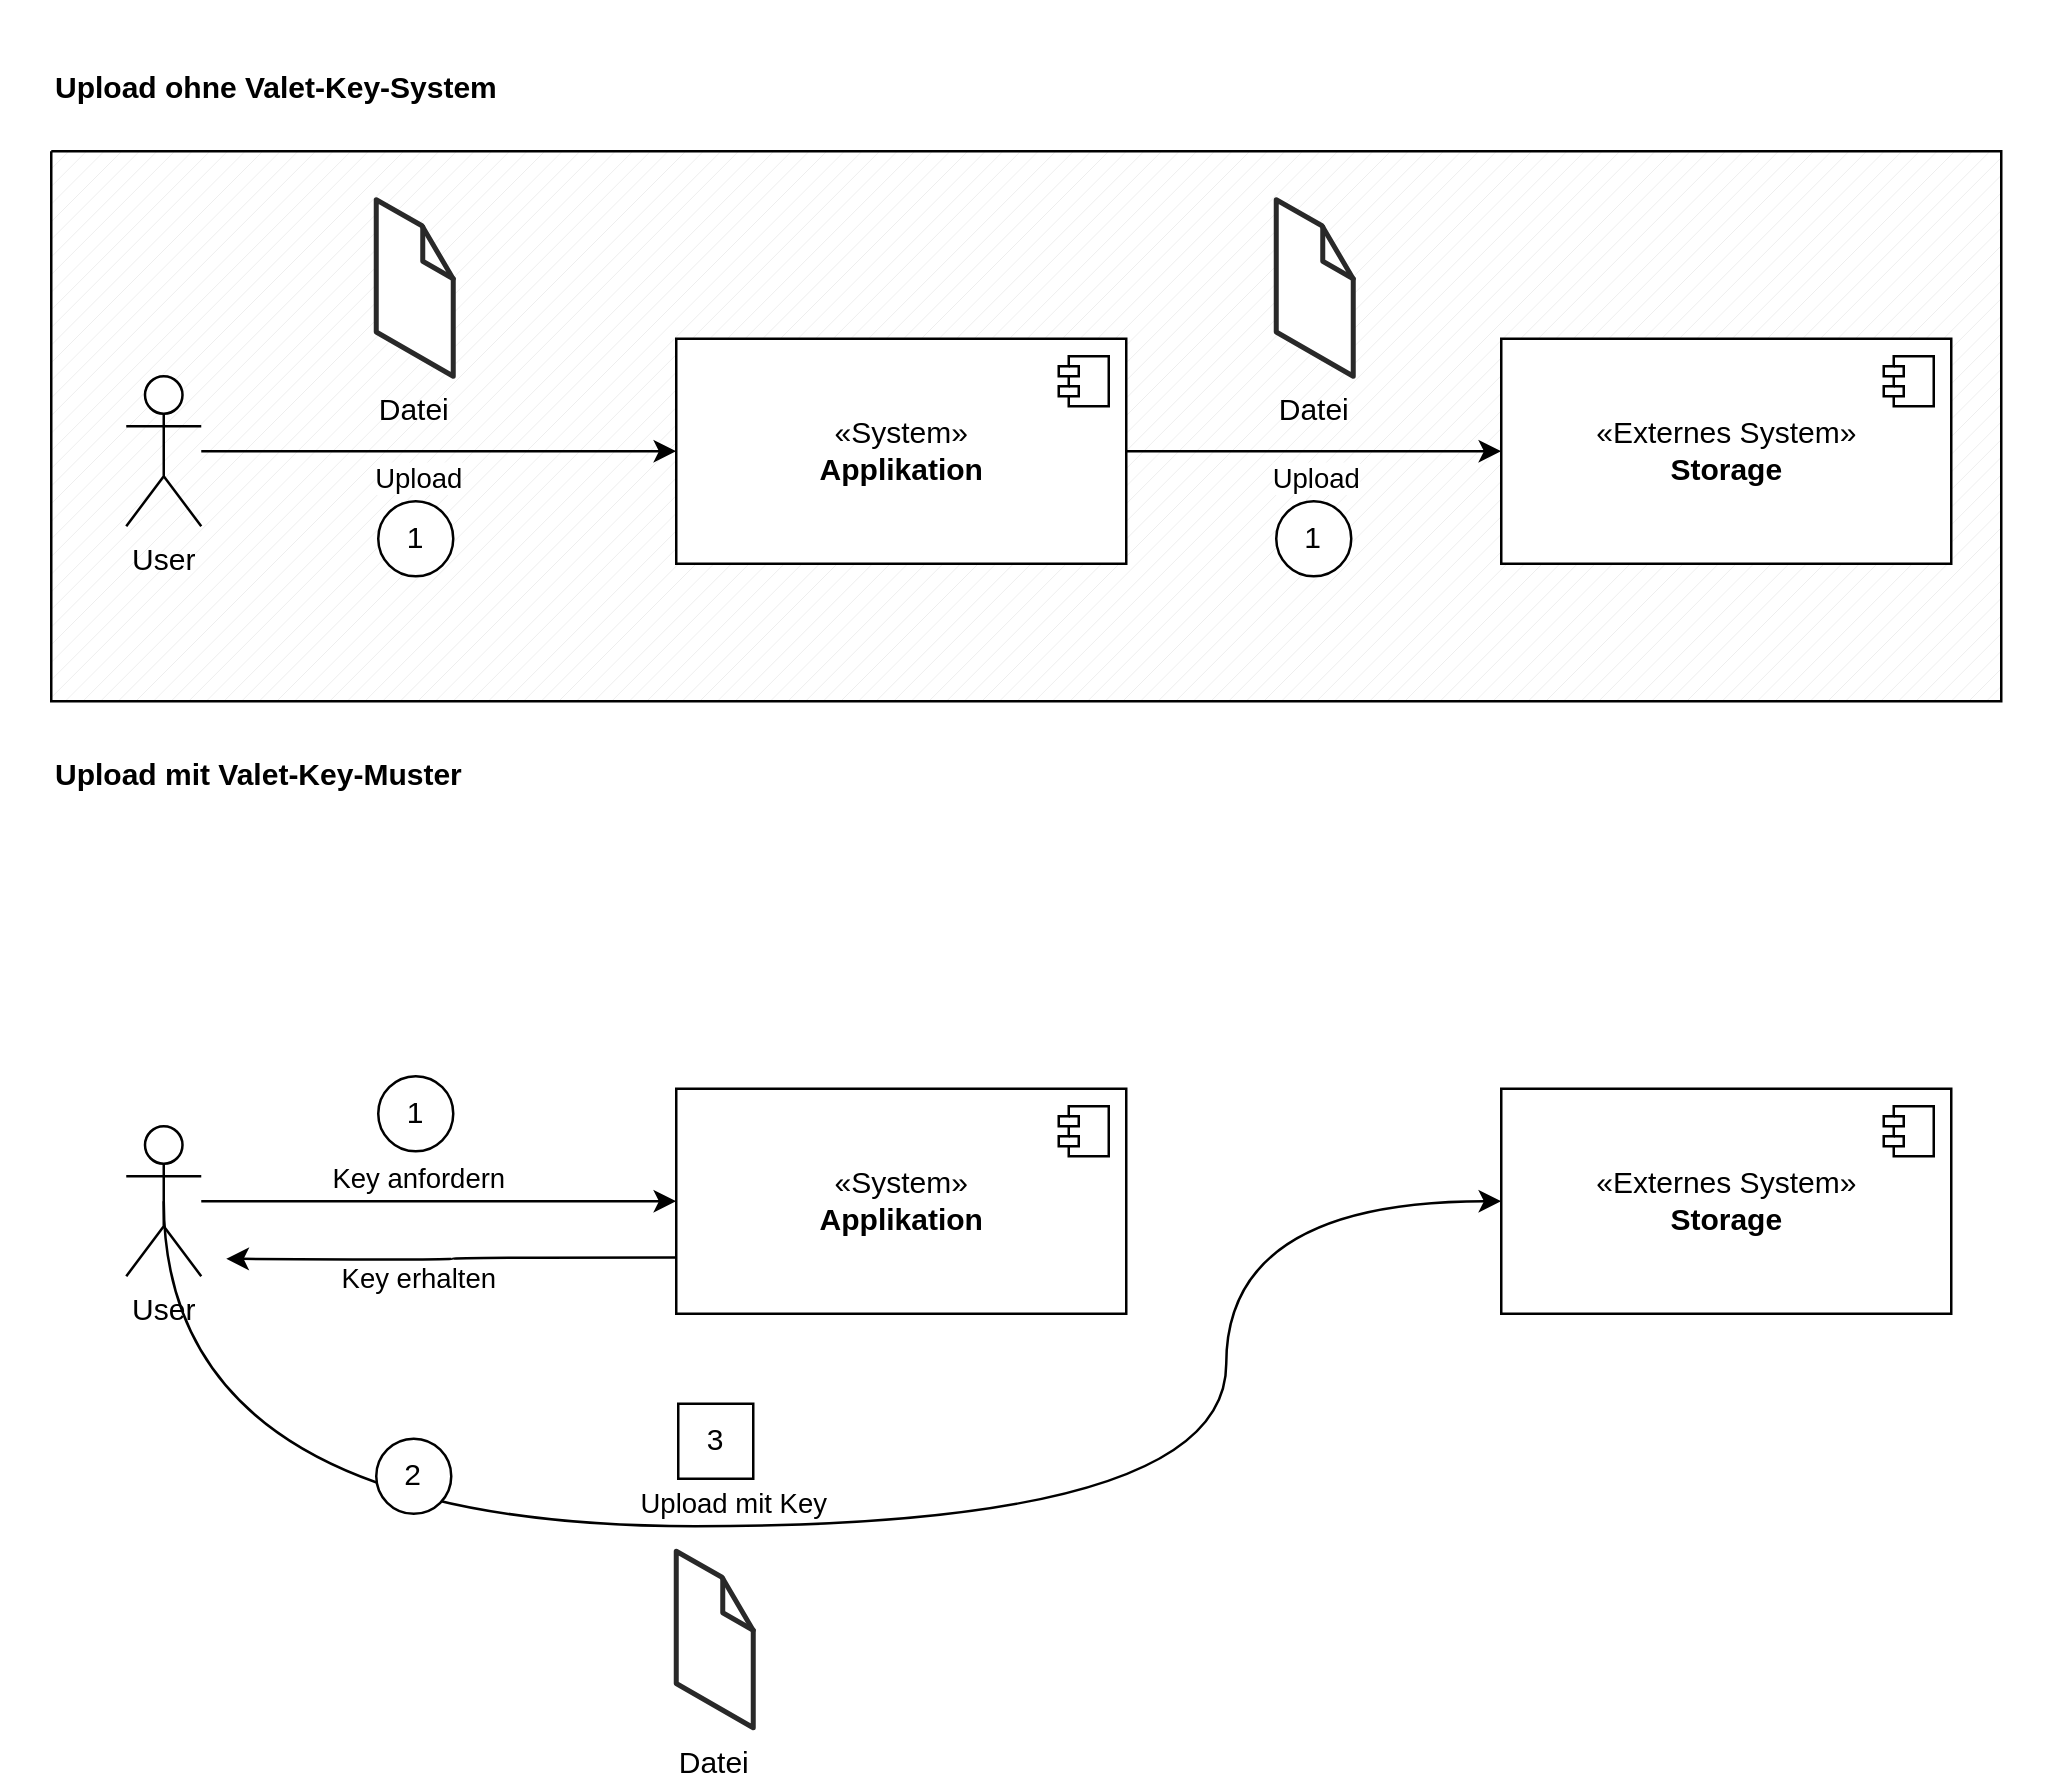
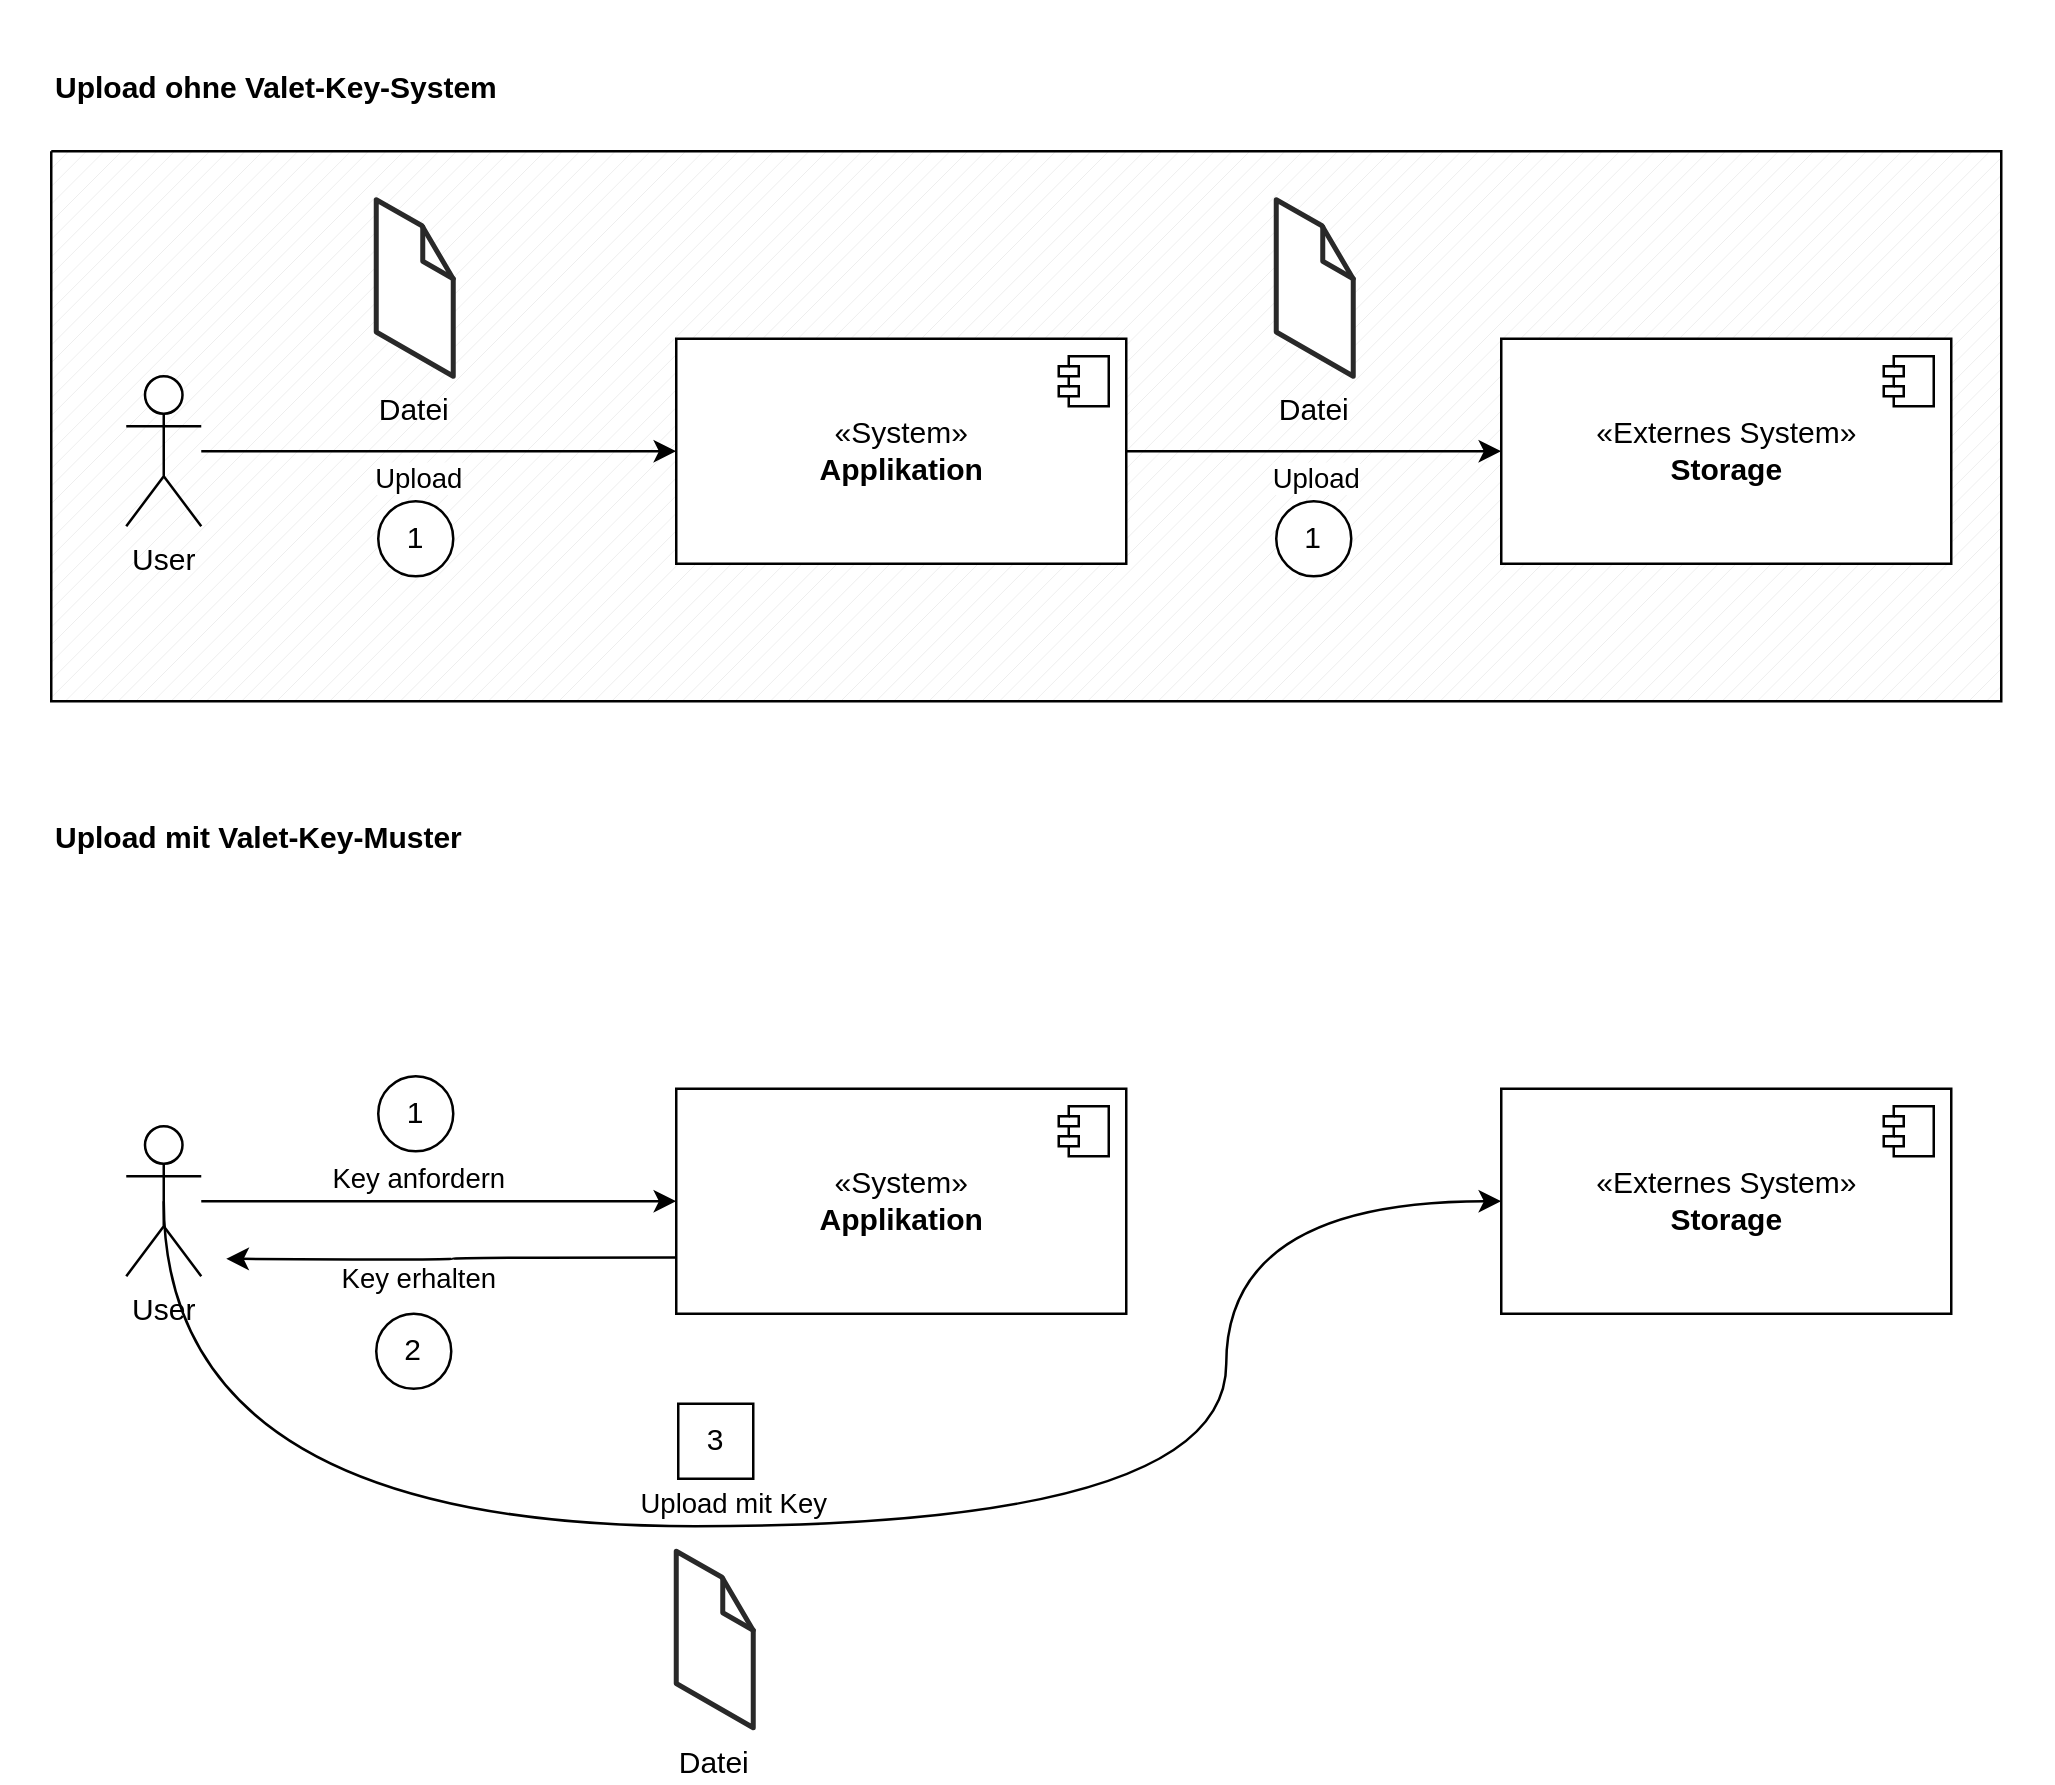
  <mxCell id="0" />
  <mxCell id="1" parent="0" />
  <mxCell id="2" value="" style="verticalLabelPosition=bottom;verticalAlign=top;html=1;shape=mxgraph.basic.patternFillRect;fillStyle=diag;step=5;fillStrokeWidth=0.2;fillStrokeColor=#dddddd;" vertex="1" parent="1"><mxGeometry x="20" y="60" width="780" height="220" as="geometry" /></mxCell>
  <mxCell id="3" style="edgeStyle=orthogonalEdgeStyle;rounded=0;orthogonalLoop=1;jettySize=auto;html=1;entryX=0;entryY=0.5;entryDx=0;entryDy=0;" edge="1" parent="1" source="5" target="8"><mxGeometry relative="1" as="geometry" /></mxCell>
  <mxCell id="4" value="Upload" style="edgeLabel;html=1;align=center;verticalAlign=middle;resizable=0;points=[];" vertex="1" connectable="0" parent="3"><mxGeometry x="-0.202" y="-1" relative="1" as="geometry"><mxPoint x="10" y="9" as="offset" /></mxGeometry></mxCell>
  <mxCell id="5" value="User" style="shape=umlActor;verticalLabelPosition=bottom;verticalAlign=top;html=1;outlineConnect=0;" vertex="1" parent="1"><mxGeometry x="50" y="150" width="30" height="60" as="geometry" /></mxCell>
  <mxCell id="6" value="" style="edgeStyle=orthogonalEdgeStyle;rounded=0;orthogonalLoop=1;jettySize=auto;html=1;endArrow=classic;endFill=1;" edge="1" parent="1" source="8" target="11"><mxGeometry relative="1" as="geometry" /></mxCell>
  <mxCell id="7" value="Upload" style="edgeLabel;html=1;align=center;verticalAlign=middle;resizable=0;points=[];" vertex="1" connectable="0" parent="6"><mxGeometry x="-0.36" y="-4" relative="1" as="geometry"><mxPoint x="27" y="6" as="offset" /></mxGeometry></mxCell>
  <mxCell id="8" value="«System»&lt;br&gt;&lt;b&gt;Applikation&lt;/b&gt;" style="html=1;dropTarget=0;" vertex="1" parent="1"><mxGeometry x="270" y="135" width="180" height="90" as="geometry" /></mxCell>
  <mxCell id="9" value="" style="shape=module;jettyWidth=8;jettyHeight=4;" vertex="1" parent="8"><mxGeometry x="1" width="20" height="20" relative="1" as="geometry"><mxPoint x="-27" y="7" as="offset" /></mxGeometry></mxCell>
  <mxCell id="10" value="Datei" style="verticalLabelPosition=bottom;html=1;verticalAlign=top;strokeWidth=1;align=center;outlineConnect=0;dashed=0;outlineConnect=0;shape=mxgraph.aws3d.file;aspect=fixed;strokeColor=#292929;" vertex="1" parent="1"><mxGeometry x="150" y="79.4" width="30.8" height="70.6" as="geometry" /></mxCell>
  <mxCell id="11" value="«Externes System»&lt;br&gt;&lt;b&gt;Storage&lt;/b&gt;" style="html=1;dropTarget=0;" vertex="1" parent="1"><mxGeometry x="600" y="135" width="180" height="90" as="geometry" /></mxCell>
  <mxCell id="12" value="" style="shape=module;jettyWidth=8;jettyHeight=4;" vertex="1" parent="11"><mxGeometry x="1" width="20" height="20" relative="1" as="geometry"><mxPoint x="-27" y="7" as="offset" /></mxGeometry></mxCell>
  <mxCell id="13" value="Datei" style="verticalLabelPosition=bottom;html=1;verticalAlign=top;strokeWidth=1;align=center;outlineConnect=0;dashed=0;outlineConnect=0;shape=mxgraph.aws3d.file;aspect=fixed;strokeColor=#292929;" vertex="1" parent="1"><mxGeometry x="510" y="79.4" width="30.8" height="70.6" as="geometry" /></mxCell>
  <mxCell id="14" value="Upload ohne Valet-Key-System" style="text;html=1;strokeColor=none;fillColor=none;align=left;verticalAlign=middle;whiteSpace=wrap;rounded=0;fontStyle=1" vertex="1" parent="1"><mxGeometry x="20" y="20" width="190" height="30" as="geometry" /></mxCell>
  <mxCell id="15" value="1" style="ellipse;whiteSpace=wrap;html=1;aspect=fixed;" vertex="1" parent="1"><mxGeometry x="150.8" y="200" width="30" height="30" as="geometry" /></mxCell>
  <mxCell id="16" style="edgeStyle=orthogonalEdgeStyle;rounded=0;orthogonalLoop=1;jettySize=auto;html=1;entryX=0;entryY=0.5;entryDx=0;entryDy=0;" edge="1" parent="1" source="20" target="23"><mxGeometry relative="1" as="geometry" /></mxCell>
  <mxCell id="17" value="Key anfordern" style="edgeLabel;html=1;align=center;verticalAlign=middle;resizable=0;points=[];" vertex="1" connectable="0" parent="16"><mxGeometry x="-0.202" y="-1" relative="1" as="geometry"><mxPoint x="10" y="-11" as="offset" /></mxGeometry></mxCell>
  <mxCell id="18" style="edgeStyle=orthogonalEdgeStyle;rounded=0;orthogonalLoop=1;jettySize=auto;html=1;exitX=0.5;exitY=0.5;exitDx=0;exitDy=0;exitPerimeter=0;entryX=0;entryY=0.5;entryDx=0;entryDy=0;endArrow=classic;endFill=1;curved=1;" edge="1" parent="1" source="20" target="25"><mxGeometry x="-0.007" y="-10" relative="1" as="geometry"><Array as="points"><mxPoint x="65" y="610" /><mxPoint x="490" y="610" /><mxPoint x="490" y="480" /></Array><mxPoint as="offset" /></mxGeometry></mxCell>
  <mxCell id="19" value="Upload mit Key" style="edgeLabel;html=1;align=center;verticalAlign=middle;resizable=0;points=[];" vertex="1" connectable="0" parent="18"><mxGeometry x="-0.197" y="4" relative="1" as="geometry"><mxPoint x="38" y="-6" as="offset" /></mxGeometry></mxCell>
  <mxCell id="20" value="User" style="shape=umlActor;verticalLabelPosition=bottom;verticalAlign=top;html=1;outlineConnect=0;" vertex="1" parent="1"><mxGeometry x="50" y="450" width="30" height="60" as="geometry" /></mxCell>
  <mxCell id="21" style="edgeStyle=orthogonalEdgeStyle;curved=1;rounded=0;orthogonalLoop=1;jettySize=auto;html=1;exitX=0;exitY=0.75;exitDx=0;exitDy=0;endArrow=classic;endFill=1;" edge="1" parent="1" source="23"><mxGeometry relative="1" as="geometry"><mxPoint x="90" y="503" as="targetPoint" /></mxGeometry></mxCell>
  <mxCell id="22" value="Key erhalten" style="edgeLabel;html=1;align=center;verticalAlign=middle;resizable=0;points=[];" vertex="1" connectable="0" parent="21"><mxGeometry x="-0.114" y="-2" relative="1" as="geometry"><mxPoint x="-24" y="10" as="offset" /></mxGeometry></mxCell>
  <mxCell id="23" value="«System»&lt;br&gt;&lt;b&gt;Applikation&lt;/b&gt;" style="html=1;dropTarget=0;" vertex="1" parent="1"><mxGeometry x="270" y="435" width="180" height="90" as="geometry" /></mxCell>
  <mxCell id="24" value="" style="shape=module;jettyWidth=8;jettyHeight=4;" vertex="1" parent="23"><mxGeometry x="1" width="20" height="20" relative="1" as="geometry"><mxPoint x="-27" y="7" as="offset" /></mxGeometry></mxCell>
  <mxCell id="25" value="«Externes System»&lt;br&gt;&lt;b&gt;Storage&lt;/b&gt;" style="html=1;dropTarget=0;" vertex="1" parent="1"><mxGeometry x="600" y="435" width="180" height="90" as="geometry" /></mxCell>
  <mxCell id="26" value="" style="shape=module;jettyWidth=8;jettyHeight=4;" vertex="1" parent="25"><mxGeometry x="1" width="20" height="20" relative="1" as="geometry"><mxPoint x="-27" y="7" as="offset" /></mxGeometry></mxCell>
  <mxCell id="27" value="Datei" style="verticalLabelPosition=bottom;html=1;verticalAlign=top;strokeWidth=1;align=center;outlineConnect=0;dashed=0;outlineConnect=0;shape=mxgraph.aws3d.file;aspect=fixed;strokeColor=#292929;" vertex="1" parent="1"><mxGeometry x="270" y="620" width="30.8" height="70.6" as="geometry" /></mxCell>
- <mxCell id="28" value="Upload mit Valet-Key-Muster" style="text;html=1;strokeColor=none;fillColor=none;align=left;verticalAlign=middle;whiteSpace=wrap;rounded=0;fontStyle=1" vertex="1" parent="1"><mxGeometry x="20" y="295" width="190" height="30" as="geometry" /></mxCell>
+ <mxCell id="28" value="Upload mit Valet-Key-Muster" style="text;html=1;strokeColor=none;fillColor=none;align=left;verticalAlign=middle;whiteSpace=wrap;rounded=0;fontStyle=1" vertex="1" parent="1"><mxGeometry x="20" y="320" width="190" height="30" as="geometry" /></mxCell>
  <mxCell id="29" value="1" style="ellipse;whiteSpace=wrap;html=1;aspect=fixed;" vertex="1" parent="1"><mxGeometry x="150.8" y="430" width="30" height="30" as="geometry" /></mxCell>
- <mxCell id="30" value="2" style="ellipse;whiteSpace=wrap;html=1;aspect=fixed;" vertex="1" parent="1"><mxGeometry x="150" y="575" width="30" height="30" as="geometry" /></mxCell>
+ <mxCell id="30" value="2" style="ellipse;whiteSpace=wrap;html=1;aspect=fixed;" vertex="1" parent="1"><mxGeometry x="150" y="525" width="30" height="30" as="geometry" /></mxCell>
  <mxCell id="31" value="1" style="ellipse;whiteSpace=wrap;html=1;aspect=fixed;" vertex="1" parent="1"><mxGeometry x="510" y="200" width="30" height="30" as="geometry" /></mxCell>
  <mxCell id="32" value="3" style="whiteSpace=wrap;html=1;aspect=fixed;rounded=0;" vertex="1" parent="1"><mxGeometry x="270.8" y="561" width="30" height="30" as="geometry" /></mxCell>
